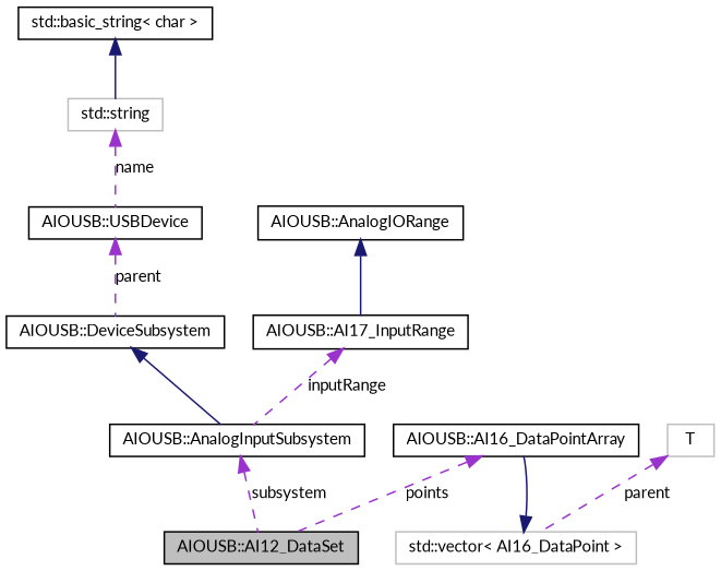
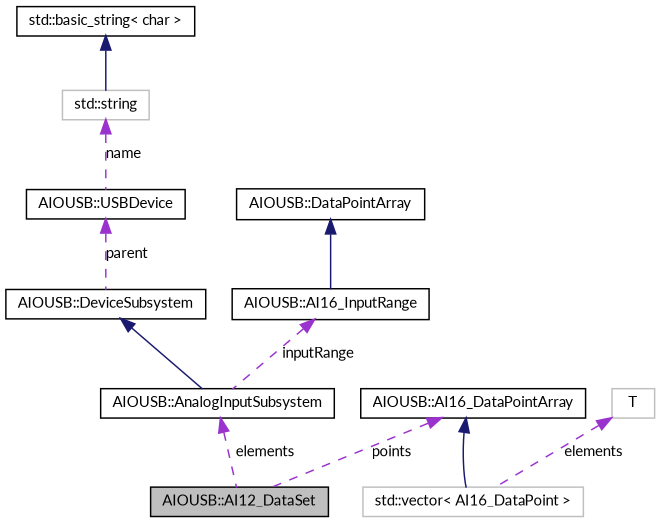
  digraph {
    fontname=Lato
    node [color=black fillcolor=white fontname=Lato fontsize=10 shape=record style=filled]
    edge [color=darkorchid3 dir=back fontname=Lato fontsize=10 labelfontname=FreeSans labelfontsize=10 style=dashed]
    n1 [fillcolor=grey75 fontcolor=black height=0.2 label="AIOUSB::AI12_DataSet" width=0.4]
    n2 [height=0.2 label="AIOUSB::AnalogInputSubsystem" width=0.4]
    n3 [height=0.2 label="AIOUSB::DeviceSubsystem" width=0.4]
    n4 [height=0.2 label="AIOUSB::USBDevice" width=0.4]
    n5 [color=grey75 height=0.2 label="std::string" width=0.4]
    n6 [height=0.2 label="std::basic_string\< char \>" width=0.4]
-   n7 [height=0.2 label="AIOUSB::AI17_InputRange" width=0.4]
-   n8 [height=0.2 label="AIOUSB::AnalogIORange" width=0.4]
+   n7 [height=0.2 label="AIOUSB::AI16_InputRange" width=0.4]
+   n8 [height=0.2 label="AIOUSB::DataPointArray" width=0.4]
    n9 [height=0.2 label="AIOUSB::AI16_DataPointArray" width=0.4]
    n10 [color=grey75 height=0.2 label="std::vector\< AI16_DataPoint \>" width=0.4]
    n11 [color=grey75 height=0.2 label=T width=0.4]
-   n2 -> n1 [label=subsystem]
+   n2 -> n1 [label=elements]
    n3 -> n2 [color=midnightblue style=solid]
    n4 -> n3 [label=parent]
    n5 -> n4 [label=name]
    n6 -> n5 [color=midnightblue style=solid]
    n7 -> n2 [label=inputRange]
    n8 -> n7 [color=midnightblue style=solid]
    n9 -> n1 [label=points]
-   n10 -> n9 [color=midnightblue style=solid]
-   n11 -> n10 [label=parent]
+   n9 -> n10 [color=midnightblue style=solid]
+   n11 -> n10 [label=elements]
  }
